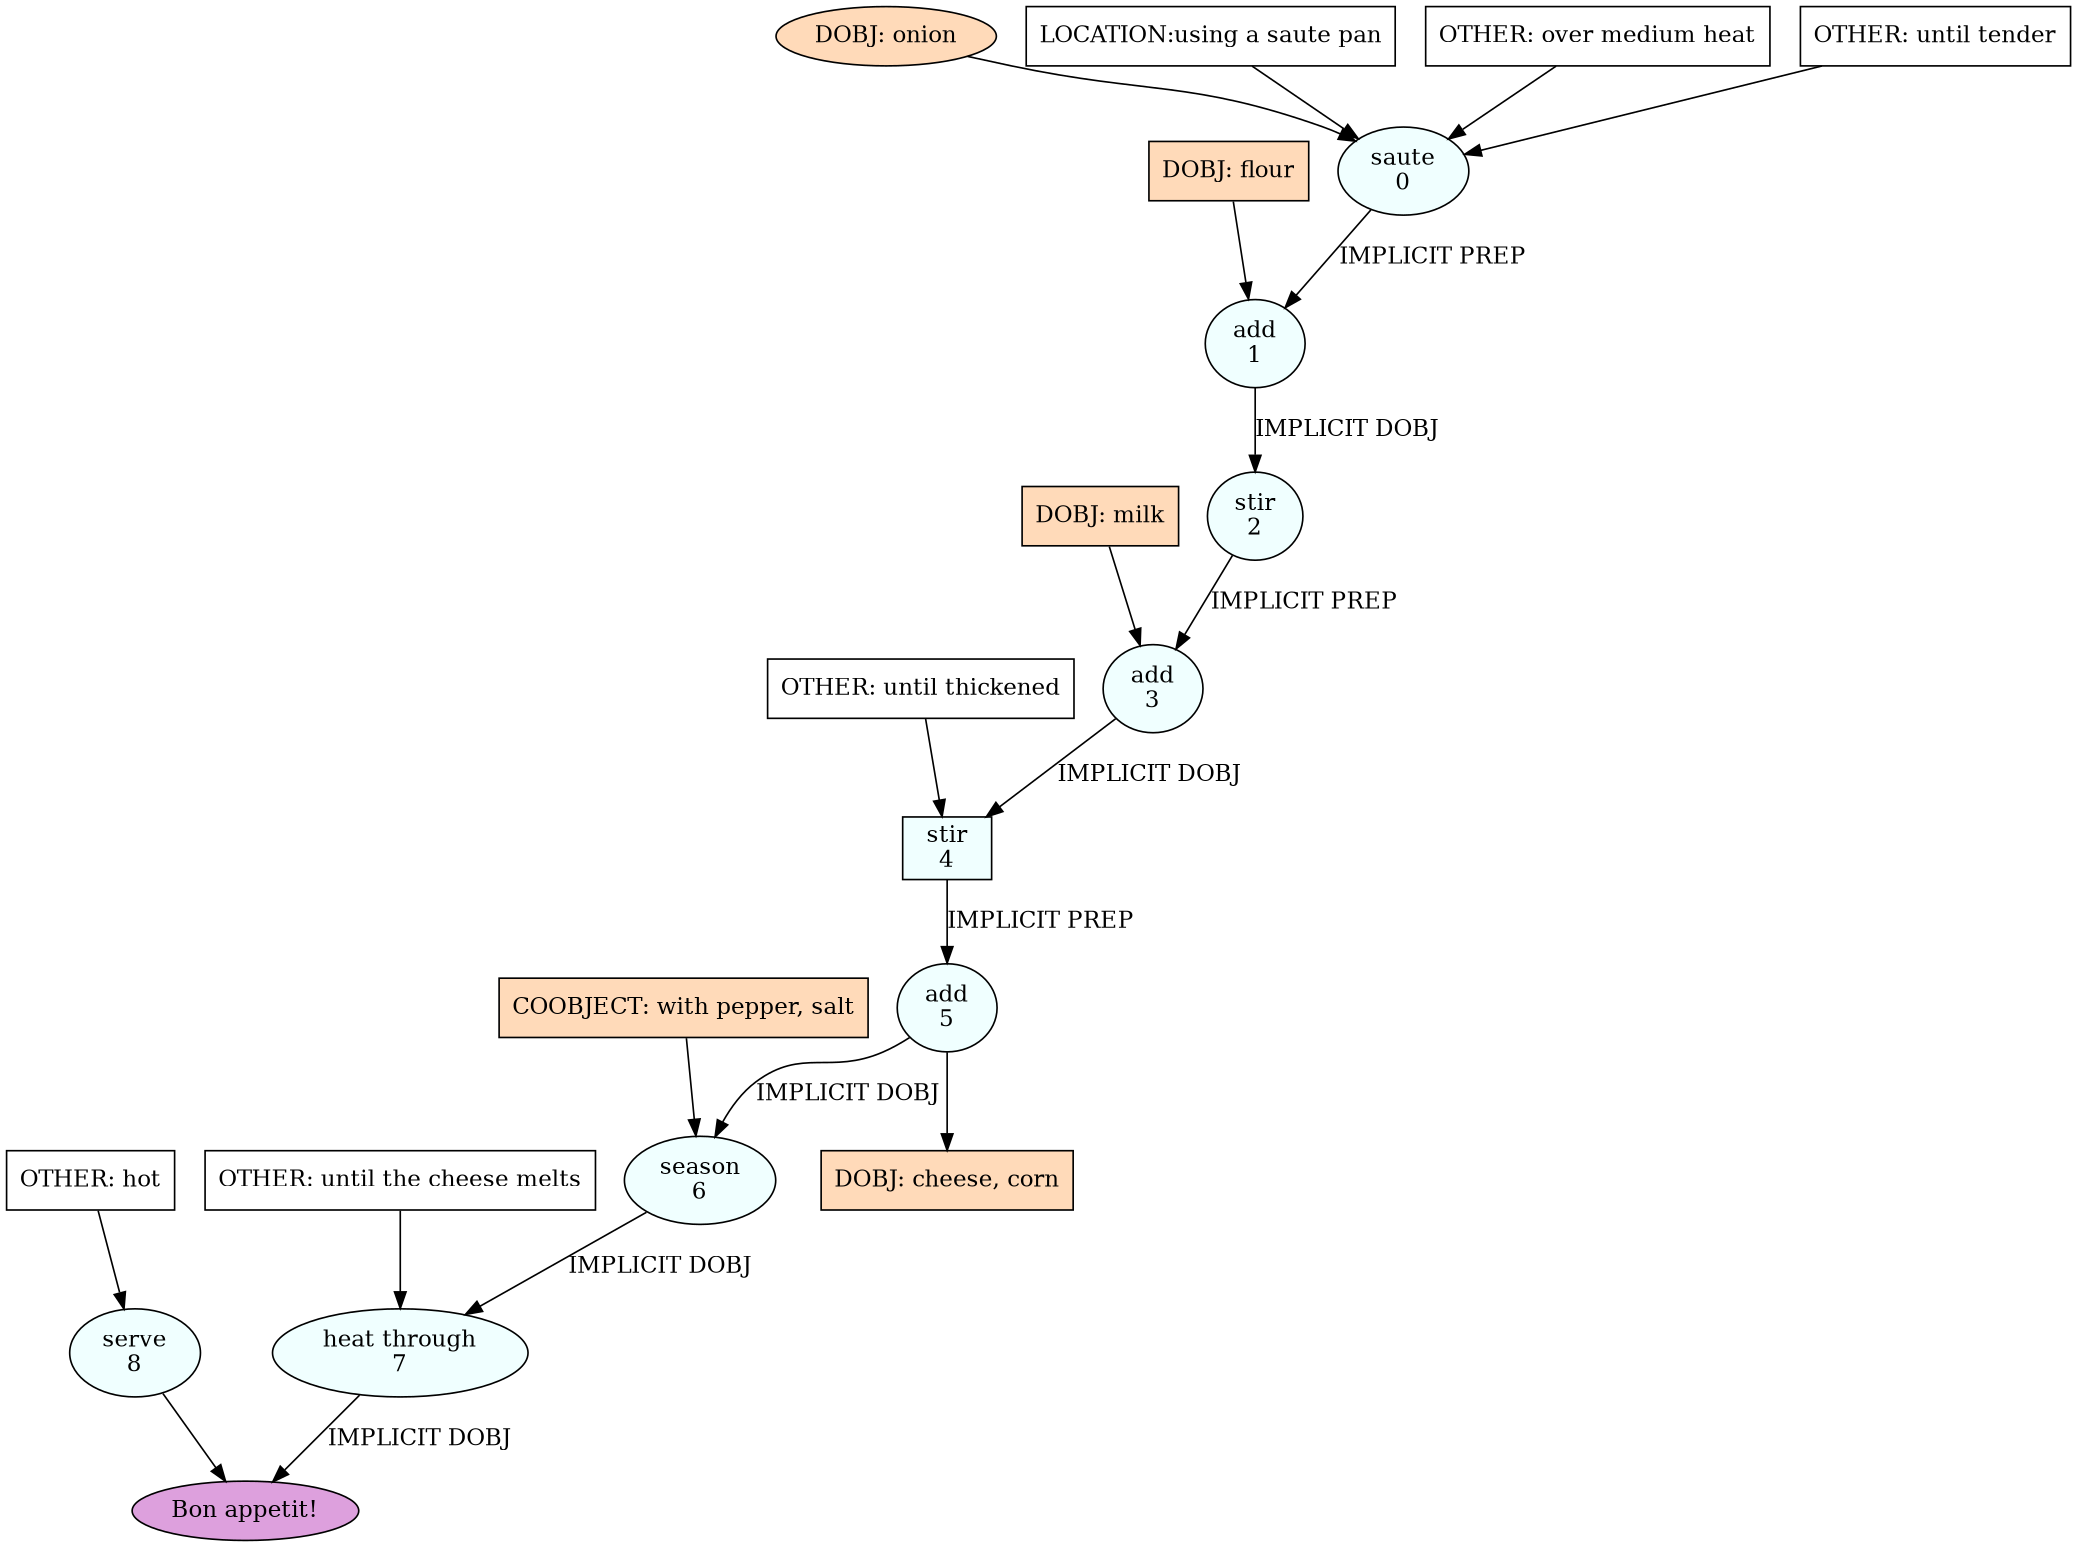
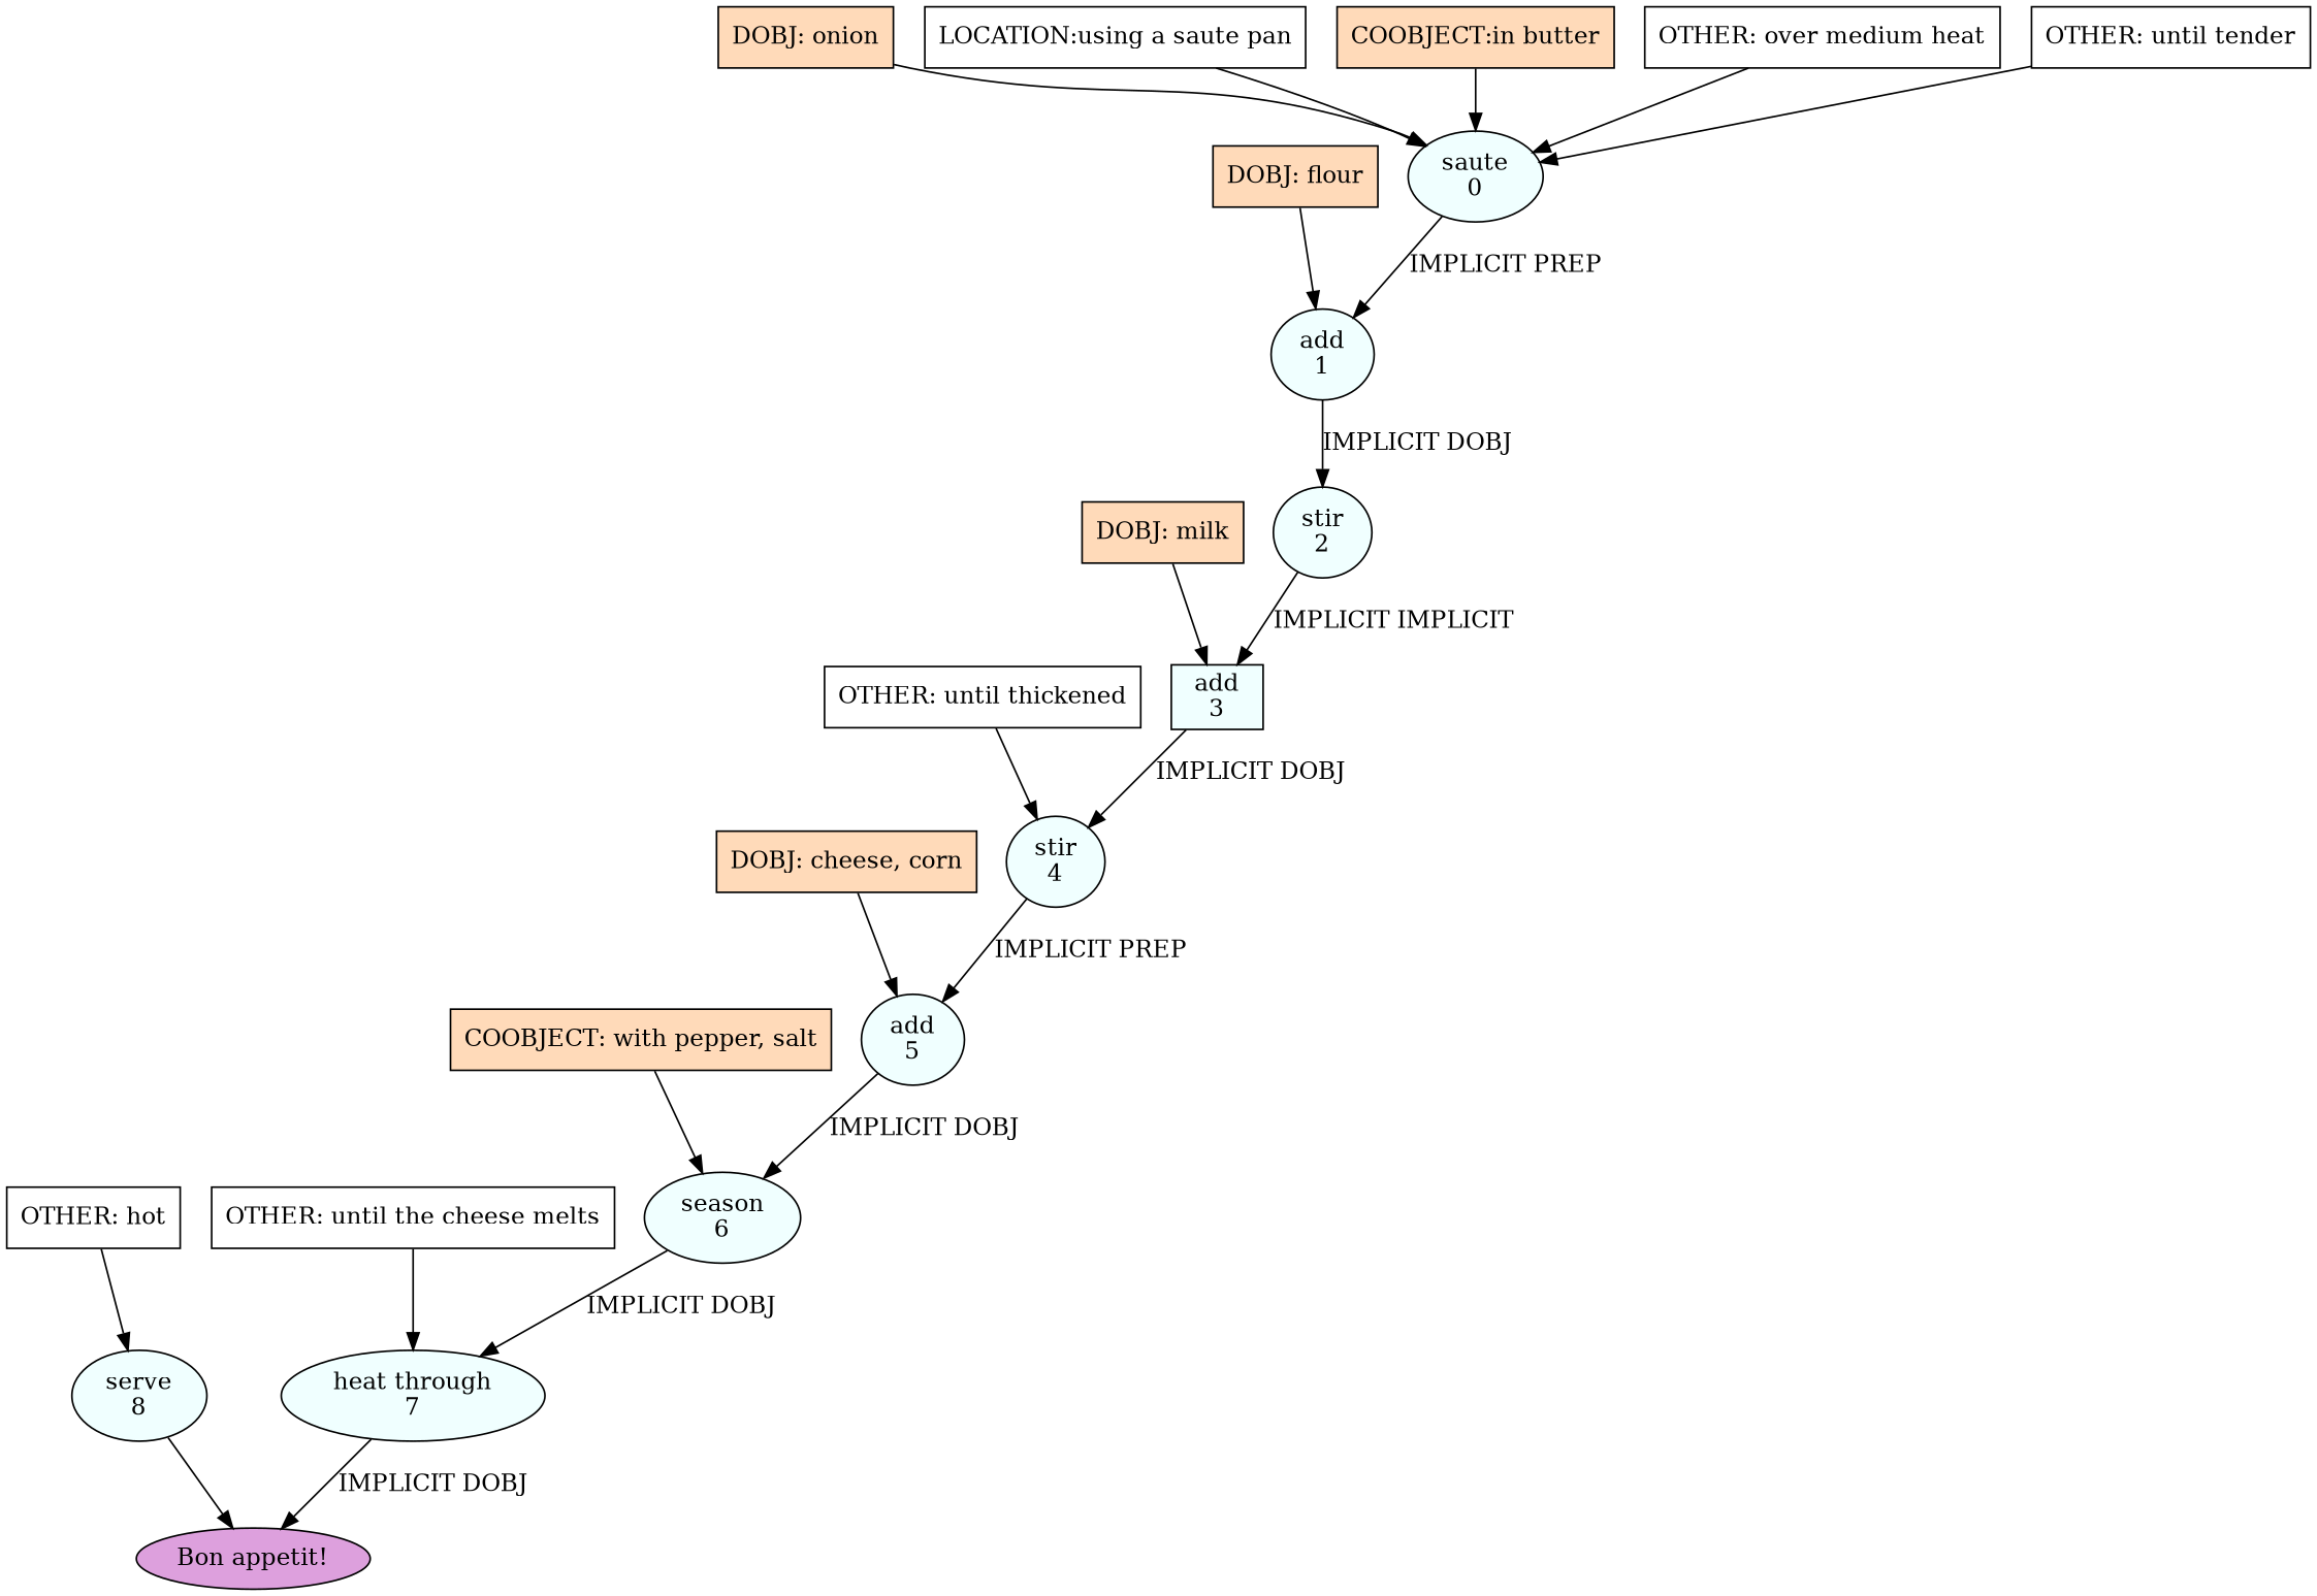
  digraph {
    node [fillcolor=azure shape=box style=filled]
    n1 [label="saute\n0" shape=oval]
    n2 [label="add\n1" shape=oval]
    n3 [label="stir\n2" shape=oval]
-   n4 [label="add\n3" shape=oval]
-   n5 [label="stir\n4"]
+   n4 [label="add\n3"]
+   n5 [label="stir\n4" shape=oval]
    n6 [label="add\n5" shape=oval]
    n7 [label="season\n6" shape=oval]
    n8 [label="heat through\n7" shape=oval]
    n9 [fillcolor=plum label="Bon appetit!" shape=oval]
    n10 [label="serve\n8" shape=oval]
-   n11 [fillcolor=peachpuff label="DOBJ: onion" shape=ellipse]
+   n11 [fillcolor=peachpuff label="DOBJ: onion"]
    n12 [fillcolor=white label="LOCATION:using a saute pan"]
+   n13 [fillcolor=peachpuff label="COOBJECT:in butter"]
    n14 [fillcolor=white label="OTHER: over medium heat"]
    n15 [fillcolor=white label="OTHER: until tender"]
    n16 [fillcolor=peachpuff label="DOBJ: flour"]
    n17 [fillcolor=peachpuff label="DOBJ: milk"]
    n18 [fillcolor=white label="OTHER: until thickened"]
    n19 [fillcolor=peachpuff label="DOBJ: cheese, corn"]
    n20 [fillcolor=peachpuff label="COOBJECT: with pepper, salt"]
    n21 [fillcolor=white label="OTHER: until the cheese melts"]
    n22 [fillcolor=white label="OTHER: hot"]
    n1 -> n2 [label="IMPLICIT PREP"]
    n2 -> n3 [label="IMPLICIT DOBJ"]
-   n3 -> n4 [label="IMPLICIT PREP"]
+   n3 -> n4 [label="IMPLICIT IMPLICIT"]
    n4 -> n5 [label="IMPLICIT DOBJ"]
    n5 -> n6 [label="IMPLICIT PREP"]
    n6 -> n7 [label="IMPLICIT DOBJ"]
    n7 -> n8 [label="IMPLICIT DOBJ"]
    n8 -> n9 [label="IMPLICIT DOBJ"]
    n10 -> n9
    n11 -> n1
    n12 -> n1
+   n13 -> n1
    n14 -> n1
    n15 -> n1
    n16 -> n2
    n17 -> n4
    n18 -> n5
-   n6 -> n19
+   n19 -> n6
    n20 -> n7
    n21 -> n8
    n22 -> n10
  }
